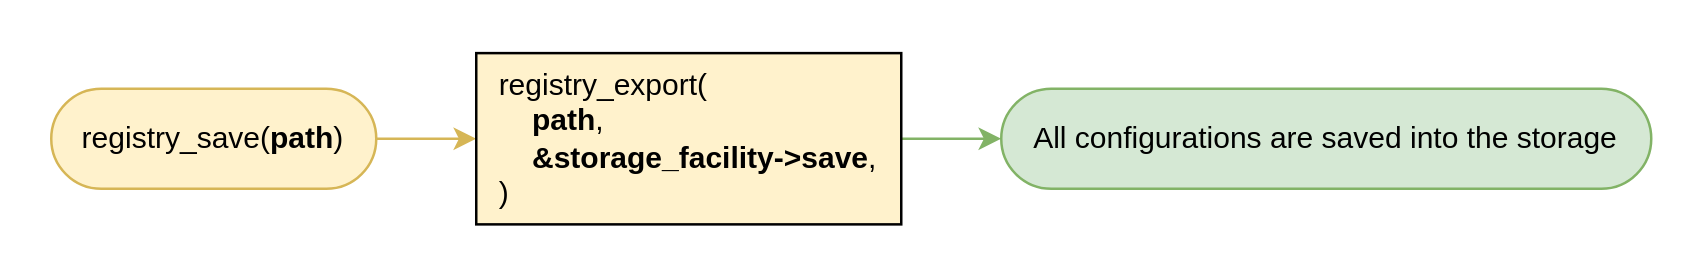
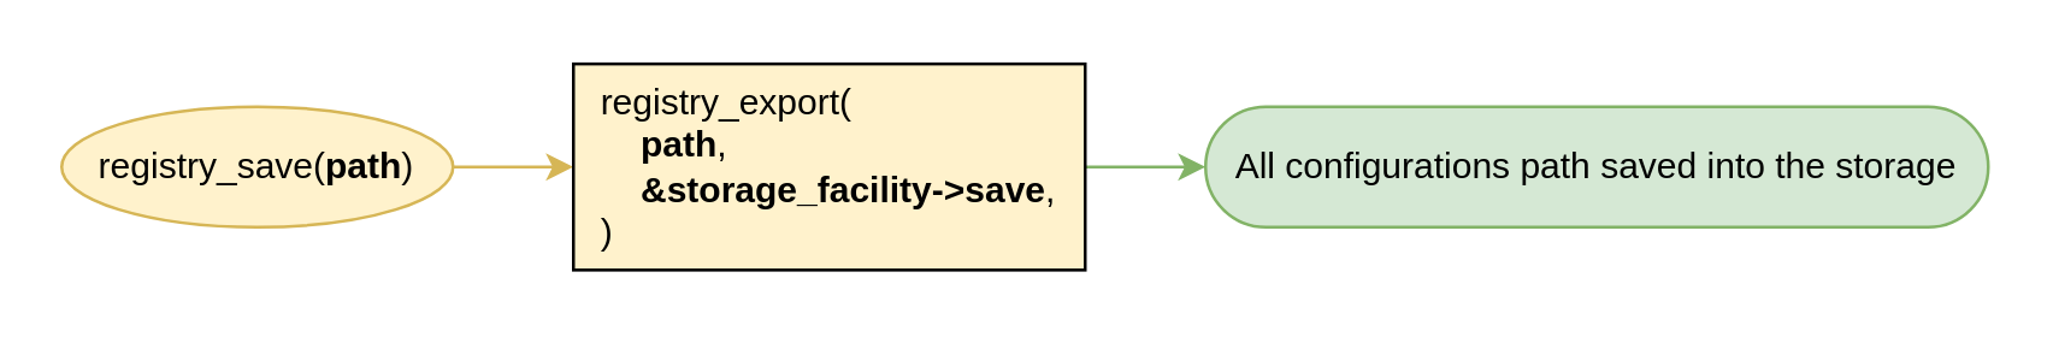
  <mxCell id="0" />
  <mxCell id="1" parent="0" />
  <mxCell id="2" style="edgeStyle=elbowEdgeStyle;rounded=0;html=1;fillColor=#fff2cc;strokeColor=#d6b656;" parent="1" source="6" target="5" edge="1"><mxGeometry relative="1" as="geometry"><mxPoint x="150" y="55" as="sourcePoint" /><mxPoint x="190" y="55" as="targetPoint" /></mxGeometry></mxCell>
- <mxCell id="3" value="All configurations are saved into the storage" style="rounded=1;whiteSpace=wrap;html=1;arcSize=50;fillColor=#d5e8d4;strokeColor=#82b366;" parent="1" vertex="1"><mxGeometry x="400" y="35" width="260" height="40" as="geometry" /></mxCell>
+ <mxCell id="3" value="All configurations path saved into the storage" style="rounded=1;whiteSpace=wrap;html=1;arcSize=50;fillColor=#d5e8d4;strokeColor=#82b366;" parent="1" vertex="1"><mxGeometry x="400" y="35" width="260" height="40" as="geometry" /></mxCell>
  <mxCell id="4" value="" style="edgeStyle=elbowEdgeStyle;rounded=0;html=1;fillColor=#d5e8d4;strokeColor=#82b366;" parent="1" source="5" target="3" edge="1"><mxGeometry relative="1" as="geometry"><mxPoint x="660" y="605.06" as="targetPoint" /><mxPoint x="420" y="55" as="sourcePoint" /><Array as="points"><mxPoint x="580" y="65" /></Array></mxGeometry></mxCell>
  <mxCell id="5" value="&lt;div style=&quot;text-align: left&quot;&gt;registry_export(&lt;br&gt;&lt;b&gt;&amp;nbsp; &amp;nbsp; path&lt;/b&gt;,&lt;br&gt;&amp;nbsp; &amp;nbsp; &lt;b&gt;&amp;amp;storage_facility-&amp;gt;save&lt;/b&gt;,&lt;br&gt;)&lt;/div&gt;" style="rounded=0;whiteSpace=wrap;html=1;fillColor=#fff2cc;" parent="1" vertex="1"><mxGeometry x="190" y="20.75" width="170" height="68.5" as="geometry" /></mxCell>
- <mxCell id="6" value="registry_save(&lt;b&gt;path&lt;/b&gt;)" style="rounded=1;whiteSpace=wrap;html=1;arcSize=50;fillColor=#fff2cc;strokeColor=#d6b656;" parent="1" vertex="1"><mxGeometry x="20" y="35" width="130" height="40" as="geometry" /></mxCell>
+ <mxCell id="6" value="registry_save(&lt;b&gt;path&lt;/b&gt;)" style="ellipse;whiteSpace=wrap;html=1;arcSize=50;fillColor=#fff2cc;strokeColor=#d6b656;" parent="1" vertex="1"><mxGeometry x="20" y="35" width="130" height="40" as="geometry" /></mxCell>
